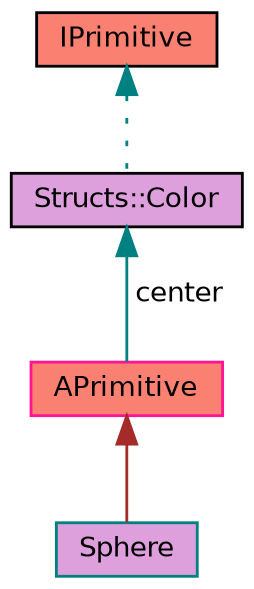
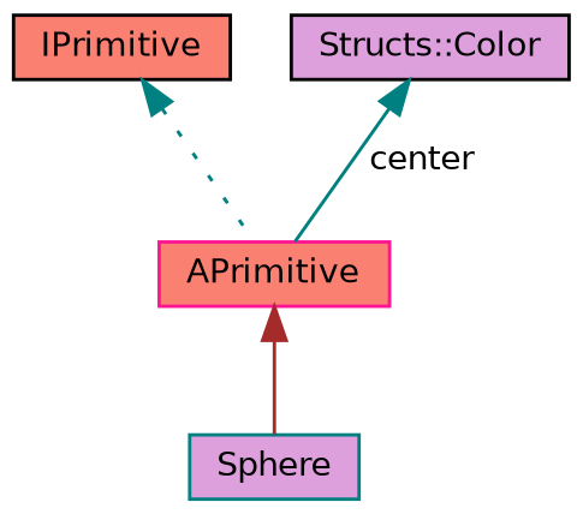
  digraph {
    node [color=black fillcolor=plum fontname=Helvetica fontsize=10 shape=record style=filled]
    edge [color=teal dir=back fontname=Helvetica fontsize=10 labelfontname=Helvetica labelfontsize=10 style=solid]
    n1 [color=teal fontcolor=black height=0.2 label=Sphere width=0.4]
    n2 [color=deeppink fillcolor=salmon height=0.2 label=APrimitive width=0.4]
    n3 [fillcolor=salmon height=0.2 label=IPrimitive width=0.4]
    n4 [height=0.2 label="Structs::Color" width=0.4]
    n2 -> n1 [color=brown]
-   n3 -> n4 [style=dotted]
+   n3 -> n2 [style=dotted]
    n4 -> n2 [label=" center"]
  }
